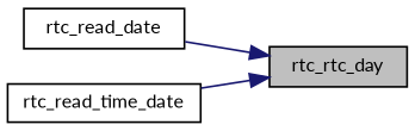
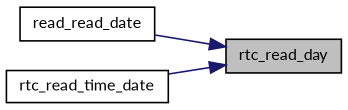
  digraph {
    fontname=Lato
    rankdir=RL
    node [color=black fillcolor=white fontname=Lato fontsize=10 shape=record style=filled]
    edge [color=midnightblue dir=back fontname=Lato fontsize=10 labelfontname=Helvetica labelfontsize=10 style=solid]
-   n1 [fillcolor=grey75 fontcolor=black height=0.2 label=rtc_rtc_day width=0.4]
-   n2 [height=0.2 label=rtc_read_date width=0.4]
+   n1 [fillcolor=grey75 fontcolor=black height=0.2 label=rtc_read_day width=0.4]
+   n2 [height=0.2 label=read_read_date width=0.4]
    n3 [height=0.2 label=rtc_read_time_date width=0.4]
    n1 -> n2
    n1 -> n3
  }
